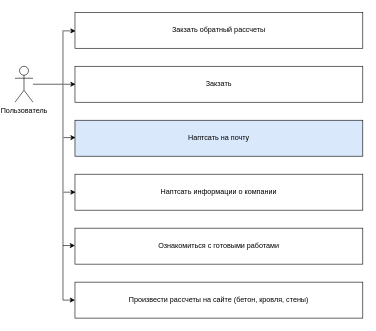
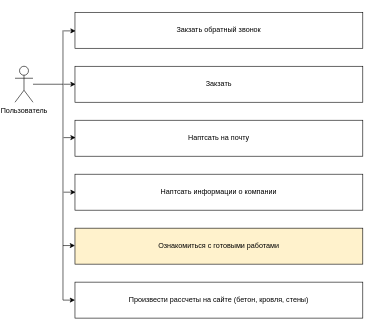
  <mxCell id="0" />
  <mxCell id="1" parent="0" />
  <mxCell id="2" value="Пользователь" style="shape=umlActor;verticalLabelPosition=bottom;verticalAlign=top;html=1;outlineConnect=0;" vertex="1" parent="1"><mxGeometry x="20" y="110" width="30" height="60" as="geometry" /></mxCell>
- <mxCell id="3" value="Закзать обратный рассчеты" style="rounded=0;whiteSpace=wrap;html=1;" vertex="1" parent="1"><mxGeometry x="120" y="20" width="480" height="60" as="geometry" /></mxCell>
+ <mxCell id="3" value="Закзать обратный звонок" style="rounded=0;whiteSpace=wrap;html=1;" vertex="1" parent="1"><mxGeometry x="120" y="20" width="480" height="60" as="geometry" /></mxCell>
  <mxCell id="4" value="Закзать" style="rounded=0;whiteSpace=wrap;html=1;" vertex="1" parent="1"><mxGeometry x="120" y="110" width="480" height="60" as="geometry" /></mxCell>
- <mxCell id="5" value="Наптсать на почту" style="rounded=0;whiteSpace=wrap;html=1;fillColor=#dae8fc;" vertex="1" parent="1"><mxGeometry x="120" y="200" width="480" height="60" as="geometry" /></mxCell>
+ <mxCell id="5" value="Наптсать на почту" style="rounded=0;whiteSpace=wrap;html=1;" vertex="1" parent="1"><mxGeometry x="120" y="200" width="480" height="60" as="geometry" /></mxCell>
  <mxCell id="6" value="Наптсать информации о компании" style="rounded=0;whiteSpace=wrap;html=1;" vertex="1" parent="1"><mxGeometry x="120" y="290" width="480" height="60" as="geometry" /></mxCell>
- <mxCell id="7" value="Ознакомиться с готовыми работами" style="rounded=0;whiteSpace=wrap;html=1;" vertex="1" parent="1"><mxGeometry x="120" y="380" width="480" height="60" as="geometry" /></mxCell>
+ <mxCell id="7" value="Ознакомиться с готовыми работами" style="rounded=0;whiteSpace=wrap;html=1;fillColor=#fff2cc;" vertex="1" parent="1"><mxGeometry x="120" y="380" width="480" height="60" as="geometry" /></mxCell>
  <mxCell id="8" value="Произвести рассчеты на сайте (бетон, кровля, стены)" style="rounded=0;whiteSpace=wrap;html=1;" vertex="1" parent="1"><mxGeometry x="120" y="470" width="480" height="60" as="geometry" /></mxCell>
  <mxCell id="9" value="" style="endArrow=none;html=1;rounded=0;" edge="1" parent="1"><mxGeometry width="50" height="50" relative="1" as="geometry"><mxPoint x="100" y="500" as="sourcePoint" /><mxPoint x="100" y="50" as="targetPoint" /></mxGeometry></mxCell>
  <mxCell id="10" value="" style="endArrow=classic;html=1;rounded=0;entryX=0;entryY=0.5;entryDx=0;entryDy=0;" edge="1" parent="1" target="8"><mxGeometry width="50" height="50" relative="1" as="geometry"><mxPoint x="100" y="500" as="sourcePoint" /><mxPoint x="60" y="390" as="targetPoint" /></mxGeometry></mxCell>
  <mxCell id="11" value="" style="endArrow=classic;html=1;rounded=0;entryX=0;entryY=0.5;entryDx=0;entryDy=0;" edge="1" parent="1"><mxGeometry width="50" height="50" relative="1" as="geometry"><mxPoint x="100" y="409" as="sourcePoint" /><mxPoint x="120" y="409" as="targetPoint" /></mxGeometry></mxCell>
  <mxCell id="12" value="" style="endArrow=classic;html=1;rounded=0;entryX=0;entryY=0.5;entryDx=0;entryDy=0;" edge="1" parent="1"><mxGeometry width="50" height="50" relative="1" as="geometry"><mxPoint x="101" y="320" as="sourcePoint" /><mxPoint x="121" y="320" as="targetPoint" /></mxGeometry></mxCell>
  <mxCell id="13" value="" style="endArrow=classic;html=1;rounded=0;entryX=0;entryY=0.5;entryDx=0;entryDy=0;" edge="1" parent="1"><mxGeometry width="50" height="50" relative="1" as="geometry"><mxPoint x="101" y="229" as="sourcePoint" /><mxPoint x="121" y="229" as="targetPoint" /></mxGeometry></mxCell>
  <mxCell id="14" value="" style="endArrow=classic;html=1;rounded=0;entryX=0;entryY=0.5;entryDx=0;entryDy=0;" edge="1" parent="1"><mxGeometry width="50" height="50" relative="1" as="geometry"><mxPoint x="101" y="140" as="sourcePoint" /><mxPoint x="121" y="140" as="targetPoint" /></mxGeometry></mxCell>
  <mxCell id="15" value="" style="endArrow=classic;html=1;rounded=0;entryX=0;entryY=0.5;entryDx=0;entryDy=0;" edge="1" parent="1"><mxGeometry width="50" height="50" relative="1" as="geometry"><mxPoint x="101" y="51" as="sourcePoint" /><mxPoint x="121" y="51" as="targetPoint" /></mxGeometry></mxCell>
  <mxCell id="16" value="" style="endArrow=none;html=1;rounded=0;" edge="1" parent="1" source="2"><mxGeometry width="50" height="50" relative="1" as="geometry"><mxPoint x="30" y="100" as="sourcePoint" /><mxPoint x="100" y="140" as="targetPoint" /></mxGeometry></mxCell>
